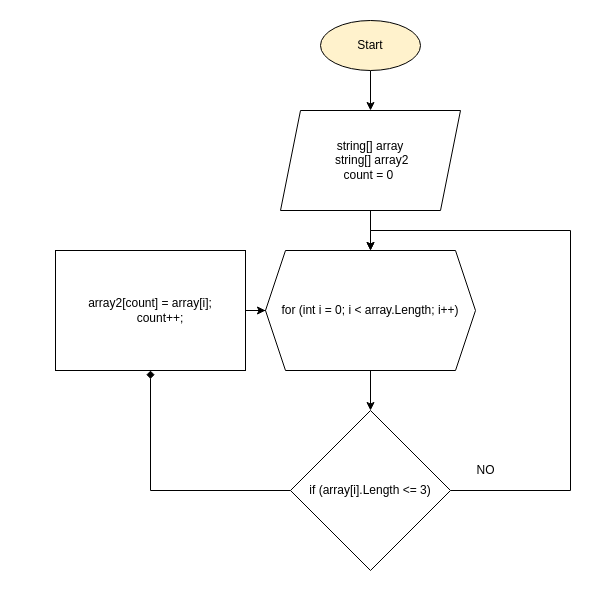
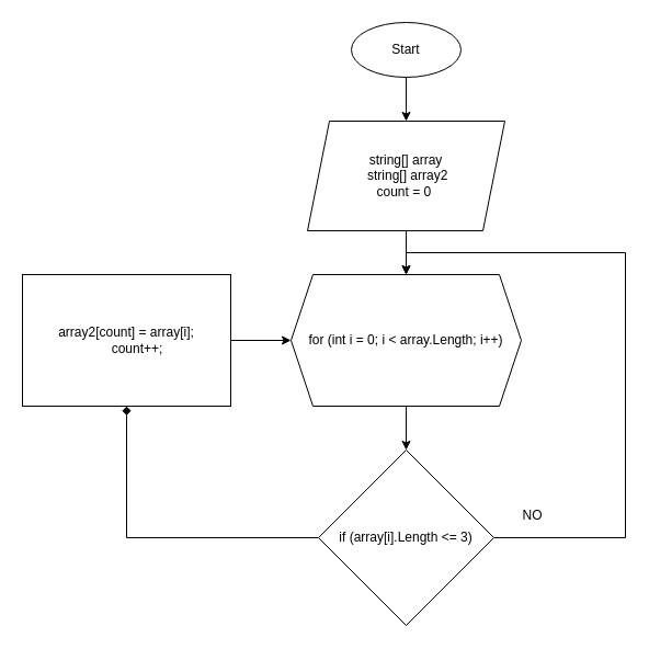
  <mxCell id="0" />
  <mxCell id="1" parent="0" />
  <mxCell id="2" value="" style="edgeStyle=orthogonalEdgeStyle;rounded=0;orthogonalLoop=1;jettySize=auto;html=1;" edge="1" parent="1" source="3" target="5"><mxGeometry relative="1" as="geometry" /></mxCell>
- <mxCell id="3" value="Start" style="ellipse;whiteSpace=wrap;html=1;fillColor=#fff2cc;" vertex="1" parent="1"><mxGeometry x="320" y="20" width="100" height="50" as="geometry" /></mxCell>
+ <mxCell id="3" value="Start" style="ellipse;whiteSpace=wrap;html=1;" vertex="1" parent="1"><mxGeometry x="320" y="20" width="100" height="50" as="geometry" /></mxCell>
  <mxCell id="4" value="" style="edgeStyle=orthogonalEdgeStyle;rounded=0;orthogonalLoop=1;jettySize=auto;html=1;" edge="1" parent="1" source="5"><mxGeometry relative="1" as="geometry"><mxPoint x="370" y="250" as="targetPoint" /></mxGeometry></mxCell>
  <mxCell id="5" value="string[] array&lt;br&gt;&amp;nbsp;string[] array2&lt;br&gt;count = 0&amp;nbsp;" style="shape=parallelogram;perimeter=parallelogramPerimeter;whiteSpace=wrap;html=1;fixedSize=1;" vertex="1" parent="1"><mxGeometry x="280" y="110" width="180" height="100" as="geometry" /></mxCell>
  <mxCell id="6" value="" style="edgeStyle=orthogonalEdgeStyle;rounded=0;orthogonalLoop=1;jettySize=auto;html=1;" edge="1" parent="1" source="7" target="10"><mxGeometry relative="1" as="geometry" /></mxCell>
  <mxCell id="7" value="for (int i = 0; i &amp;lt; array.Length; i++)" style="shape=hexagon;perimeter=hexagonPerimeter2;whiteSpace=wrap;html=1;fixedSize=1;" vertex="1" parent="1"><mxGeometry x="265" y="250" width="210" height="120" as="geometry" /></mxCell>
  <mxCell id="8" style="edgeStyle=orthogonalEdgeStyle;rounded=0;orthogonalLoop=1;jettySize=auto;html=1;entryX=0.5;entryY=1;entryDx=0;entryDy=0;endArrow=diamond;" edge="1" parent="1" source="10" target="12"><mxGeometry relative="1" as="geometry" /></mxCell>
  <mxCell id="9" style="edgeStyle=orthogonalEdgeStyle;rounded=0;orthogonalLoop=1;jettySize=auto;html=1;entryX=0.5;entryY=0;entryDx=0;entryDy=0;" edge="1" parent="1" source="10" target="7"><mxGeometry relative="1" as="geometry"><Array as="points"><mxPoint x="570" y="490" /><mxPoint x="570" y="230" /><mxPoint x="370" y="230" /></Array></mxGeometry></mxCell>
  <mxCell id="10" value="if (array[i].Length &amp;lt;= 3)" style="rhombus;whiteSpace=wrap;html=1;" vertex="1" parent="1"><mxGeometry x="290" y="410" width="160" height="160" as="geometry" /></mxCell>
  <mxCell id="11" style="edgeStyle=orthogonalEdgeStyle;rounded=0;orthogonalLoop=1;jettySize=auto;html=1;entryX=0;entryY=0.5;entryDx=0;entryDy=0;" edge="1" parent="1" source="12" target="7"><mxGeometry relative="1" as="geometry" /></mxCell>
- <mxCell id="12" value="array2[count] = array[i];&#10;      count++;" style="rounded=0;whiteSpace=wrap;html=1;" vertex="1" parent="1"><mxGeometry x="55" y="250" width="190" height="120" as="geometry" /></mxCell>
+ <mxCell id="12" value="array2[count] = array[i];&#10;      count++;" style="rounded=0;whiteSpace=wrap;html=1;" vertex="1" parent="1"><mxGeometry x="20" y="250" width="190" height="120" as="geometry" /></mxCell>
  <mxCell id="13" value="NO" style="text;html=1;align=center;verticalAlign=middle;resizable=0;points=[];autosize=1;strokeColor=none;fillColor=none;" vertex="1" parent="1"><mxGeometry x="465" y="455" width="40" height="30" as="geometry" /></mxCell>
